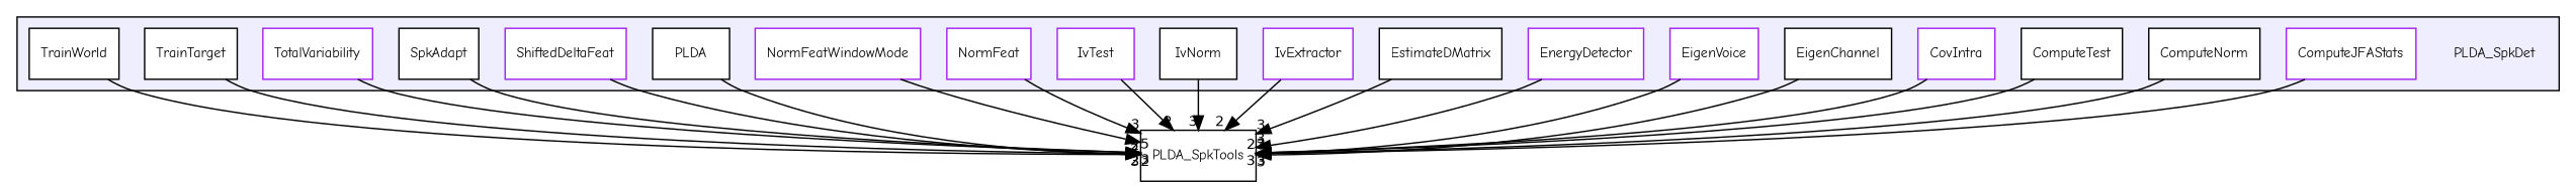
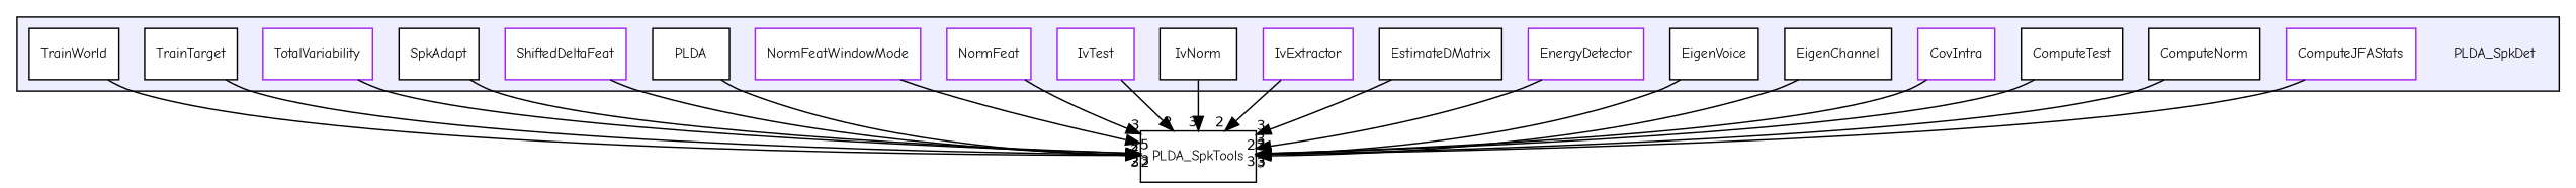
  digraph {
    compound=true
    fontname="Comic Neue"
    node [color=black fontname="Comic Neue" fontsize=10 shape=box fillcolor=white style=filled]
    edge [fontname="Comic Neue" headlabel=3 labeldistance=1.5 labelfontname=Helvetica labelfontsize=10]
    n1 [label=PLDA_SpkDet shape=plaintext fillcolor="" style=""]
    n2 [color=purple label=ComputeJFAStats]
    n3 [label=ComputeNorm]
    n4 [label=ComputeTest]
    n5 [color=purple label=CovIntra]
    n6 [label=EigenChannel]
-   n7 [color=purple label=EigenVoice]
+   n7 [label=EigenVoice]
    n8 [color=purple label=EnergyDetector]
    n9 [label=EstimateDMatrix]
    n10 [color=purple label=IvExtractor]
    n11 [label=IvNorm]
    n12 [color=purple label=IvTest]
    n13 [color=purple label=NormFeat]
    n14 [color=purple label=NormFeatWindowMode]
    n15 [label=PLDA]
    n16 [color=purple label=ShiftedDeltaFeat]
    n17 [label=SpkAdapt]
    n18 [color=purple label=TotalVariability]
    n19 [label=TrainTarget]
    n20 [label=TrainWorld]
    n21 [label=PLDA_SpkTools]
    subgraph cluster_1 {
      bgcolor="#eeeeff"
      pencolor=black
      n1
      n2
      n3
      n4
      n5
      n6
      n7
      n8
      n9
      n10
      n11
      n12
      n13
      n14
      n15
      n16
      n17
      n18
      n19
      n20
    }
    n2 -> n21
    n3 -> n21
    n4 -> n21 [headlabel=2]
    n5 -> n21 [headlabel=2]
    n6 -> n21
    n7 -> n21
    n8 -> n21
    n9 -> n21
    n10 -> n21 [headlabel=2]
    n11 -> n21
    n12 -> n21 [headlabel=2]
    n13 -> n21
    n14 -> n21 [headlabel=2]
    n15 -> n21
    n16 -> n21 [headlabel=2]
    n17 -> n21 [headlabel=5]
    n18 -> n21
    n19 -> n21 [headlabel=2]
    n20 -> n21 [headlabel=2]
  }
